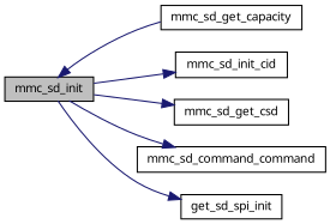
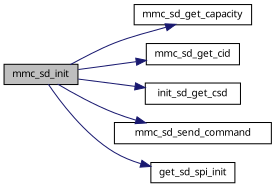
  digraph {
    rankdir=LR
    node [color=black fillcolor=white fontname="FreeSans.ttf" fontsize=10 shape=record style=filled]
    edge [color=midnightblue fontname="FreeSans.ttf" fontsize=10 labelfontname="FreeSans.ttf" labelfontsize=10 style=solid]
    n1 [fillcolor=grey75 fontcolor=black height=0.2 label=mmc_sd_init width=0.4]
    n2 [height=0.2 label=mmc_sd_get_capacity width=0.4]
-   n3 [height=0.2 label=mmc_sd_init_cid width=0.4]
-   n4 [height=0.2 label=mmc_sd_get_csd width=0.4]
-   n5 [height=0.2 label=mmc_sd_command_command width=0.4]
+   n3 [height=0.2 label=mmc_sd_get_cid width=0.4]
+   n4 [height=0.2 label=init_sd_get_csd width=0.4]
+   n5 [height=0.2 label=mmc_sd_send_command width=0.4]
    n6 [height=0.2 label=get_sd_spi_init width=0.4]
-   n2 -> n1
+   n1 -> n2
    n1 -> n3
    n1 -> n4
    n1 -> n5
    n1 -> n6
  }
